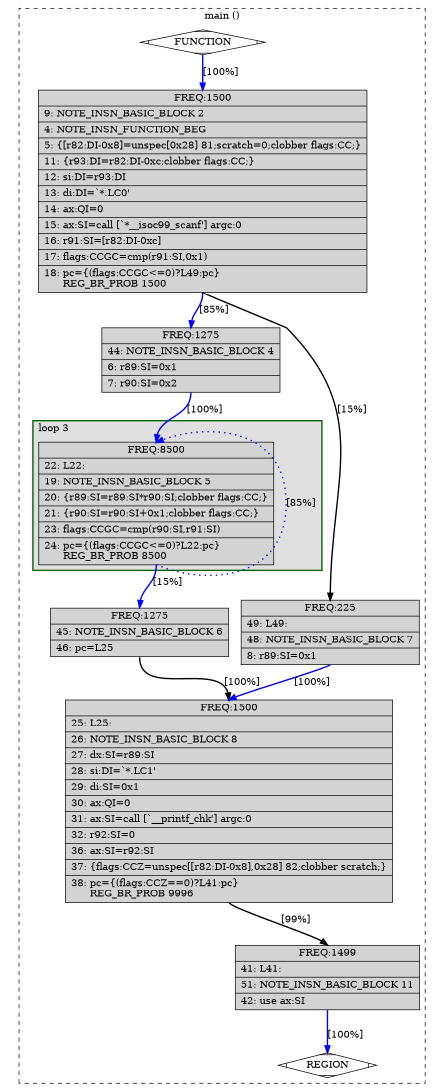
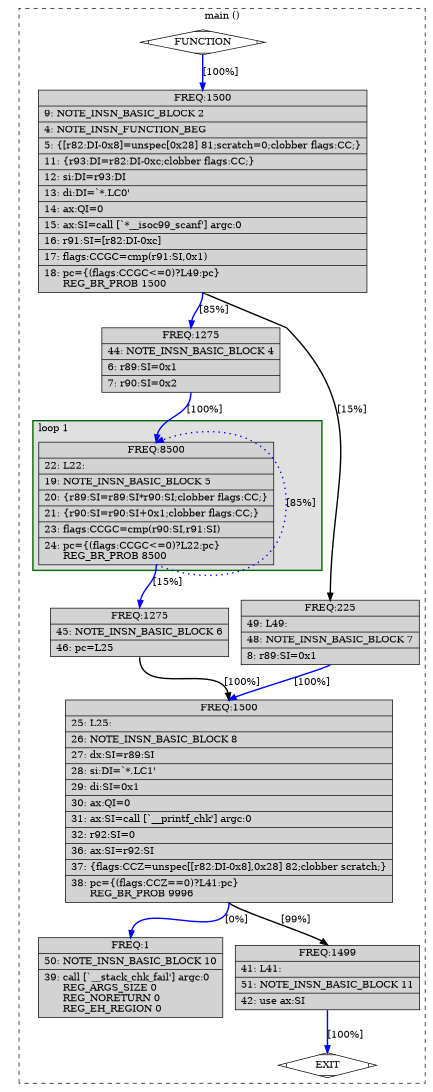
  digraph {
    node [fillcolor=lightgrey shape=record style=filled]
    edge [color=blue constraint=true headport=n style="solid,bold" tailport=s weight=100]
    n1 [label="{ FREQ:8500 |\ \ \ 22:\ L22:\l|\ \ \ 19:\ NOTE_INSN_BASIC_BLOCK\ 5\l|\ \ \ 20:\ \{r89:SI=r89:SI*r90:SI;clobber\ flags:CC;\}\l|\ \ \ 21:\ \{r90:SI=r90:SI+0x1;clobber\ flags:CC;\}\l|\ \ \ 23:\ flags:CCGC=cmp(r90:SI,r91:SI)\l|\ \ \ 24:\ pc=\{(flags:CCGC\<=0)?L22:pc\}\l\ \ \ \ \ \ REG_BR_PROB\ 8500\l}"]
    n2 [label="{ FREQ:1275 |\ \ \ 45:\ NOTE_INSN_BASIC_BLOCK\ 6\l|\ \ \ 46:\ pc=L25\l}"]
    n3 [fillcolor=white label=FUNCTION shape=Mdiamond]
-   n4 [fillcolor=white label=REGION shape=Mdiamond]
+   n4 [fillcolor=white label=EXIT shape=Mdiamond]
    n5 [label="{ FREQ:1500 |\ \ \ \ 9:\ NOTE_INSN_BASIC_BLOCK\ 2\l|\ \ \ \ 4:\ NOTE_INSN_FUNCTION_BEG\l|\ \ \ \ 5:\ \{[r82:DI-0x8]=unspec[0x28]\ 81;scratch=0;clobber\ flags:CC;\}\l|\ \ \ 11:\ \{r93:DI=r82:DI-0xc;clobber\ flags:CC;\}\l|\ \ \ 12:\ si:DI=r93:DI\l|\ \ \ 13:\ di:DI=`*.LC0'\l|\ \ \ 14:\ ax:QI=0\l|\ \ \ 15:\ ax:SI=call\ [`*__isoc99_scanf']\ argc:0\l|\ \ \ 16:\ r91:SI=[r82:DI-0xc]\l|\ \ \ 17:\ flags:CCGC=cmp(r91:SI,0x1)\l|\ \ \ 18:\ pc=\{(flags:CCGC\<=0)?L49:pc\}\l\ \ \ \ \ \ REG_BR_PROB\ 1500\l}"]
    n6 [label="{ FREQ:1275 |\ \ \ 44:\ NOTE_INSN_BASIC_BLOCK\ 4\l|\ \ \ \ 6:\ r89:SI=0x1\l|\ \ \ \ 7:\ r90:SI=0x2\l}"]
    n7 [label="{ FREQ:225 |\ \ \ 49:\ L49:\l|\ \ \ 48:\ NOTE_INSN_BASIC_BLOCK\ 7\l|\ \ \ \ 8:\ r89:SI=0x1\l}"]
    n8 [label="{ FREQ:1500 |\ \ \ 25:\ L25:\l|\ \ \ 26:\ NOTE_INSN_BASIC_BLOCK\ 8\l|\ \ \ 27:\ dx:SI=r89:SI\l|\ \ \ 28:\ si:DI=`*.LC1'\l|\ \ \ 29:\ di:SI=0x1\l|\ \ \ 30:\ ax:QI=0\l|\ \ \ 31:\ ax:SI=call\ [`__printf_chk']\ argc:0\l|\ \ \ 32:\ r92:SI=0\l|\ \ \ 36:\ ax:SI=r92:SI\l|\ \ \ 37:\ \{flags:CCZ=unspec[[r82:DI-0x8],0x28]\ 82;clobber\ scratch;\}\l|\ \ \ 38:\ pc=\{(flags:CCZ==0)?L41:pc\}\l\ \ \ \ \ \ REG_BR_PROB\ 9996\l}"]
+   n9 [label="{ FREQ:1 |\ \ \ 50:\ NOTE_INSN_BASIC_BLOCK\ 10\l|\ \ \ 39:\ call\ [`__stack_chk_fail']\ argc:0\l\ \ \ \ \ \ REG_ARGS_SIZE\ 0\l\ \ \ \ \ \ REG_NORETURN\ 0\l\ \ \ \ \ \ REG_EH_REGION\ 0\l}"]
    n10 [label="{ FREQ:1499 |\ \ \ 41:\ L41:\l|\ \ \ 51:\ NOTE_INSN_BASIC_BLOCK\ 11\l|\ \ \ 42:\ use\ ax:SI\l}"]
    subgraph cluster_1 {
      color=black
      label="main ()"
      style=dashed
      n2
      n3
      n4
      n5
      n6
      n7
      n8
+     n9
      n10
      subgraph cluster_2 {
        color=darkgreen
        fillcolor=grey88
-       label="loop 3"
+       label="loop 1"
        labeljust=l
        penwidth=2
        style=filled
        n1
      }
    }
    n1 -> n1 [constraint=false label="[85%]" style="dotted,bold" weight=10]
    n1 -> n2 [label="[15%]"]
    n2 -> n8 [color=black label="[100%]" weight=10]
    n3 -> n4 [style=invis color="" weight=""]
    n3 -> n5 [label="[100%]"]
    n5 -> n6 [label="[85%]"]
    n5 -> n7 [color=black label="[15%]" weight=10]
    n6 -> n1 [label="[100%]"]
    n7 -> n8 [label="[100%]"]
+   n8 -> n9 [label="[0%]"]
    n8 -> n10 [color=black label="[99%]" weight=10]
    n10 -> n4 [label="[100%]"]
  }
